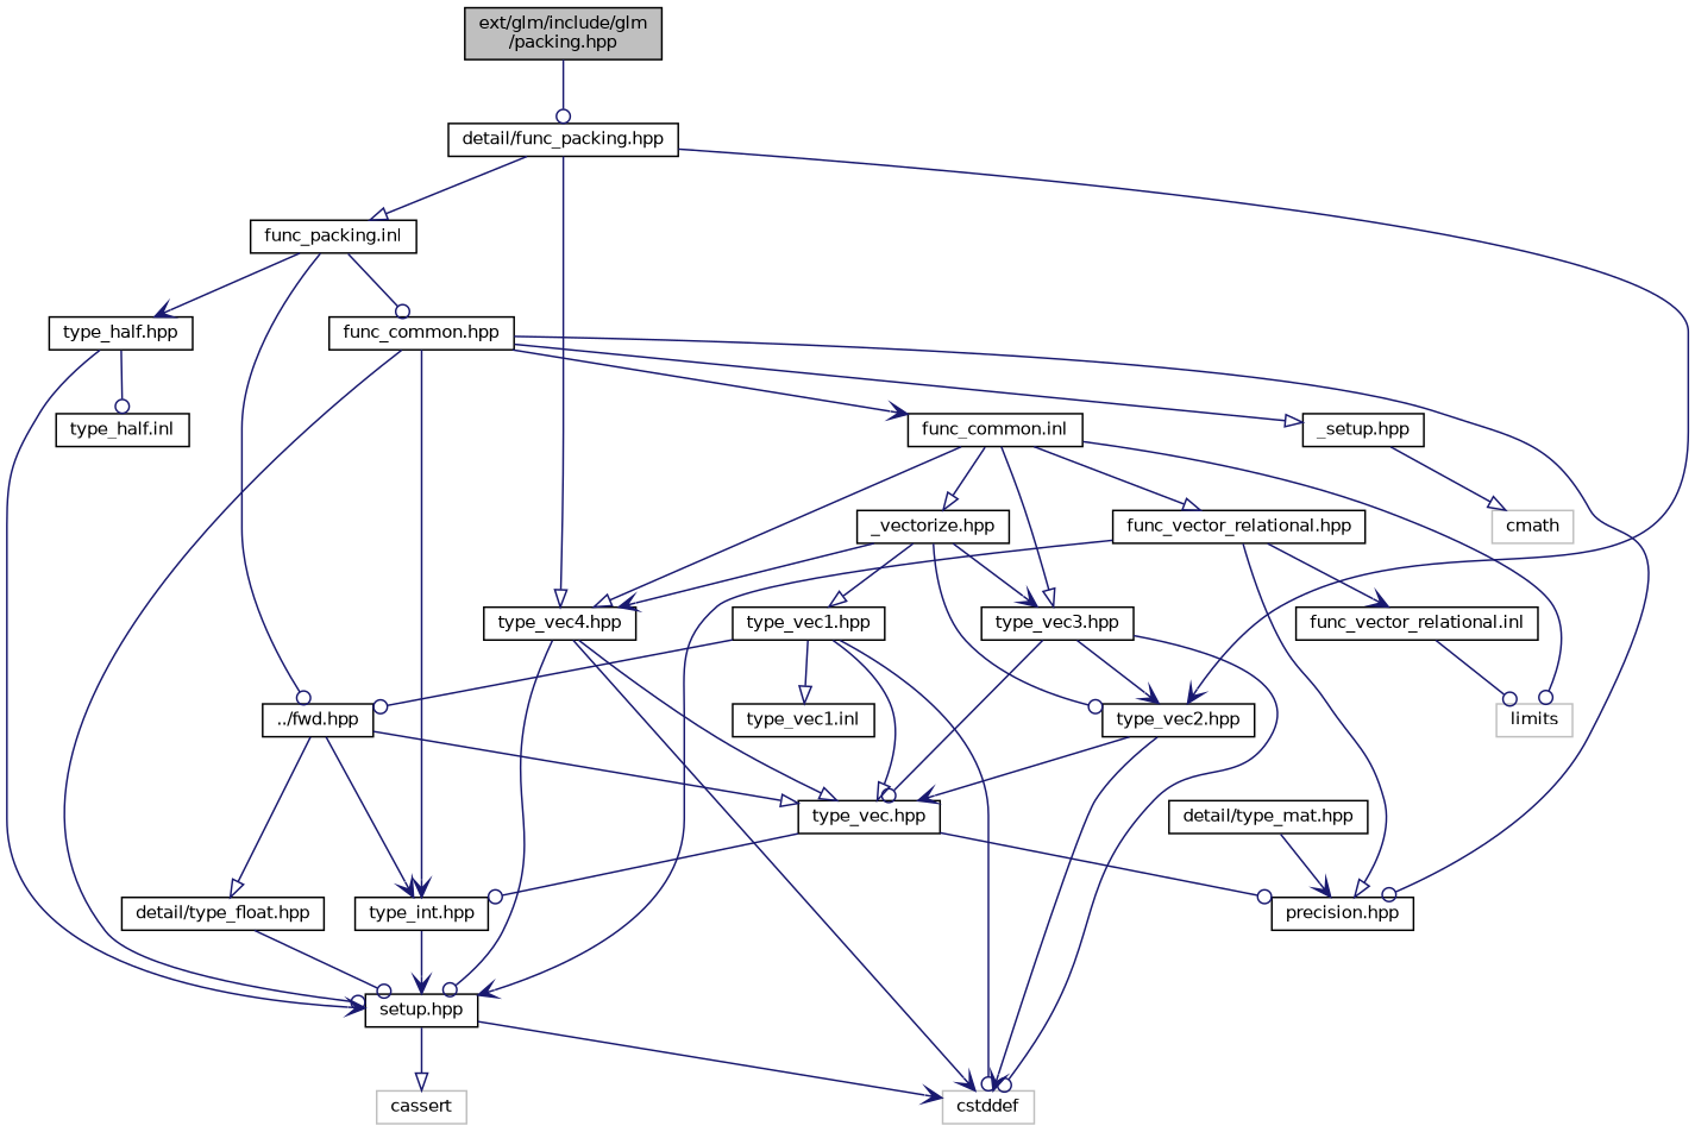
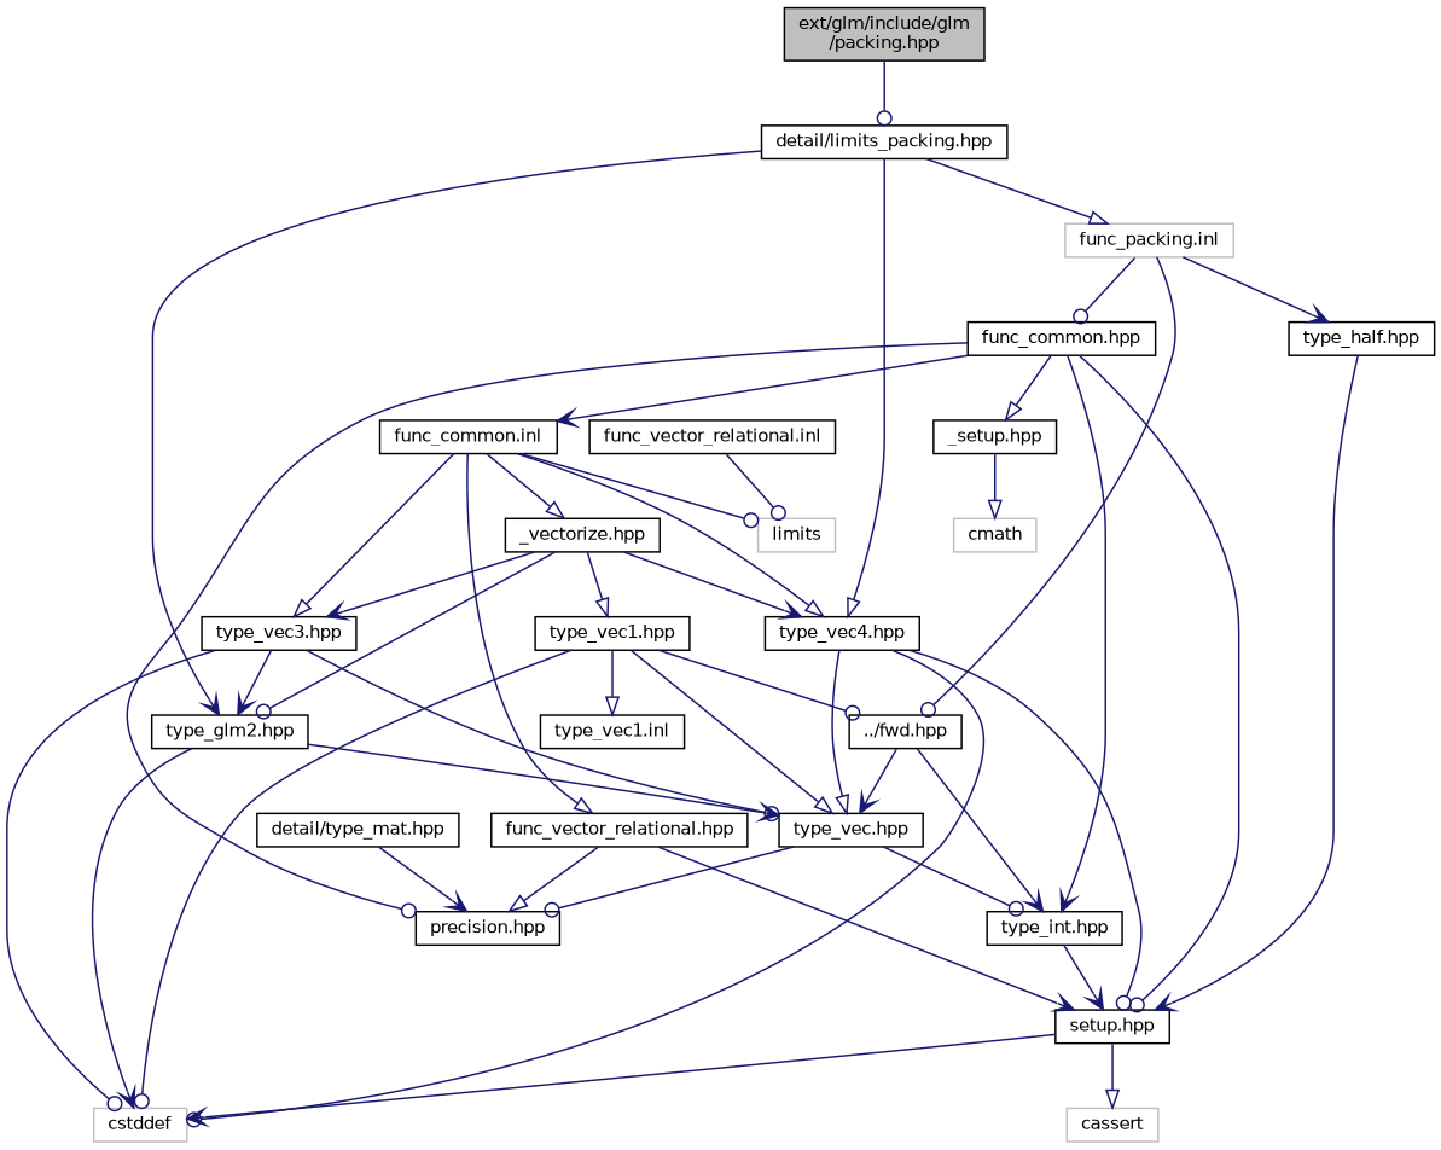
  digraph {
    node [color=black fillcolor=white fontname=Helvetica fontsize=10 shape=record style=filled]
    edge [arrowhead=vee color=midnightblue fontname=Helvetica fontsize=10 labelfontname=Helvetica labelfontsize=10 style=solid]
    n1 [fillcolor=grey75 fontcolor=black height=0.2 label="ext/glm/include/glm\l/packing.hpp" width=0.4]
-   n2 [height=0.2 label="detail/func_packing.hpp" width=0.4]
-   n3 [height=0.2 label="type_vec2.hpp" width=0.4]
+   n2 [height=0.2 label="detail/limits_packing.hpp" width=0.4]
+   n3 [height=0.2 label="type_glm2.hpp" width=0.4]
    n4 [height=0.2 label="type_vec4.hpp" width=0.4]
-   n5 [height=0.2 label="func_packing.inl" width=0.4]
+   n5 [color=grey75 height=0.2 label="func_packing.inl" width=0.4]
    n6 [height=0.2 label="type_vec.hpp" width=0.4]
    n7 [color=grey75 height=0.2 label=cstddef width=0.4]
    n8 [height=0.2 label="setup.hpp" width=0.4]
    n9 [height=0.2 label="func_common.hpp" width=0.4]
    n10 [height=0.2 label="../fwd.hpp" width=0.4]
    n11 [height=0.2 label="type_half.hpp" width=0.4]
    n12 [height=0.2 label="precision.hpp" width=0.4]
    n13 [height=0.2 label="type_int.hpp" width=0.4]
    n14 [color=grey75 height=0.2 label=cassert width=0.4]
    n15 [height=0.2 label="_setup.hpp" width=0.4]
    n16 [height=0.2 label="func_common.inl" width=0.4]
-   n17 [height=0.2 label="detail/type_float.hpp" width=0.4]
-   n18 [height=0.2 label="type_half.inl" width=0.4]
    n19 [color=grey75 height=0.2 label=cmath width=0.4]
    n20 [height=0.2 label="func_vector_relational.hpp" width=0.4]
    n21 [color=grey75 height=0.2 label=limits width=0.4]
    n22 [height=0.2 label="type_vec3.hpp" width=0.4]
    n23 [height=0.2 label="_vectorize.hpp" width=0.4]
    n24 [height=0.2 label="func_vector_relational.inl" width=0.4]
    n25 [height=0.2 label="type_vec1.hpp" width=0.4]
    n26 [height=0.2 label="type_vec1.inl" width=0.4]
    n27 [height=0.2 label="detail/type_mat.hpp" width=0.4]
    n1 -> n2 [arrowhead=odot]
    n2 -> n3
    n2 -> n4 [arrowhead=onormal]
    n2 -> n5 [arrowhead=onormal]
    n3 -> n6
    n3 -> n7
    n4 -> n6 [arrowhead=onormal]
-   n4 -> n7
+   n4 -> n7 [arrowhead=odot]
    n4 -> n8 [arrowhead=odot]
    n5 -> n9 [arrowhead=odot]
    n5 -> n10 [arrowhead=odot]
    n5 -> n11
    n6 -> n12 [arrowhead=odot]
    n6 -> n13 [arrowhead=odot]
    n8 -> n7
    n8 -> n14 [arrowhead=onormal]
    n9 -> n8 [arrowhead=odot]
    n9 -> n12 [arrowhead=odot]
    n9 -> n13
    n9 -> n15 [arrowhead=onormal]
    n9 -> n16
-   n10 -> n6 [arrowhead=onormal]
+   n10 -> n6
    n10 -> n13
-   n10 -> n17 [arrowhead=onormal]
    n11 -> n8
-   n11 -> n18 [arrowhead=odot]
    n13 -> n8
    n15 -> n19 [arrowhead=onormal]
    n16 -> n4 [arrowhead=onormal]
    n16 -> n20 [arrowhead=onormal]
    n16 -> n21 [arrowhead=odot]
    n16 -> n22 [arrowhead=onormal]
    n16 -> n23 [arrowhead=onormal]
-   n17 -> n8 [arrowhead=odot]
    n20 -> n8
    n20 -> n12 [arrowhead=onormal]
-   n20 -> n24
    n22 -> n3
    n22 -> n6 [arrowhead=odot]
    n22 -> n7 [arrowhead=odot]
    n23 -> n3 [arrowhead=odot]
    n23 -> n4
    n23 -> n22
    n23 -> n25 [arrowhead=onormal]
    n24 -> n21 [arrowhead=odot]
    n25 -> n6 [arrowhead=onormal]
    n25 -> n7 [arrowhead=odot]
    n25 -> n10 [arrowhead=odot]
    n25 -> n26 [arrowhead=onormal]
    n27 -> n12
  }
